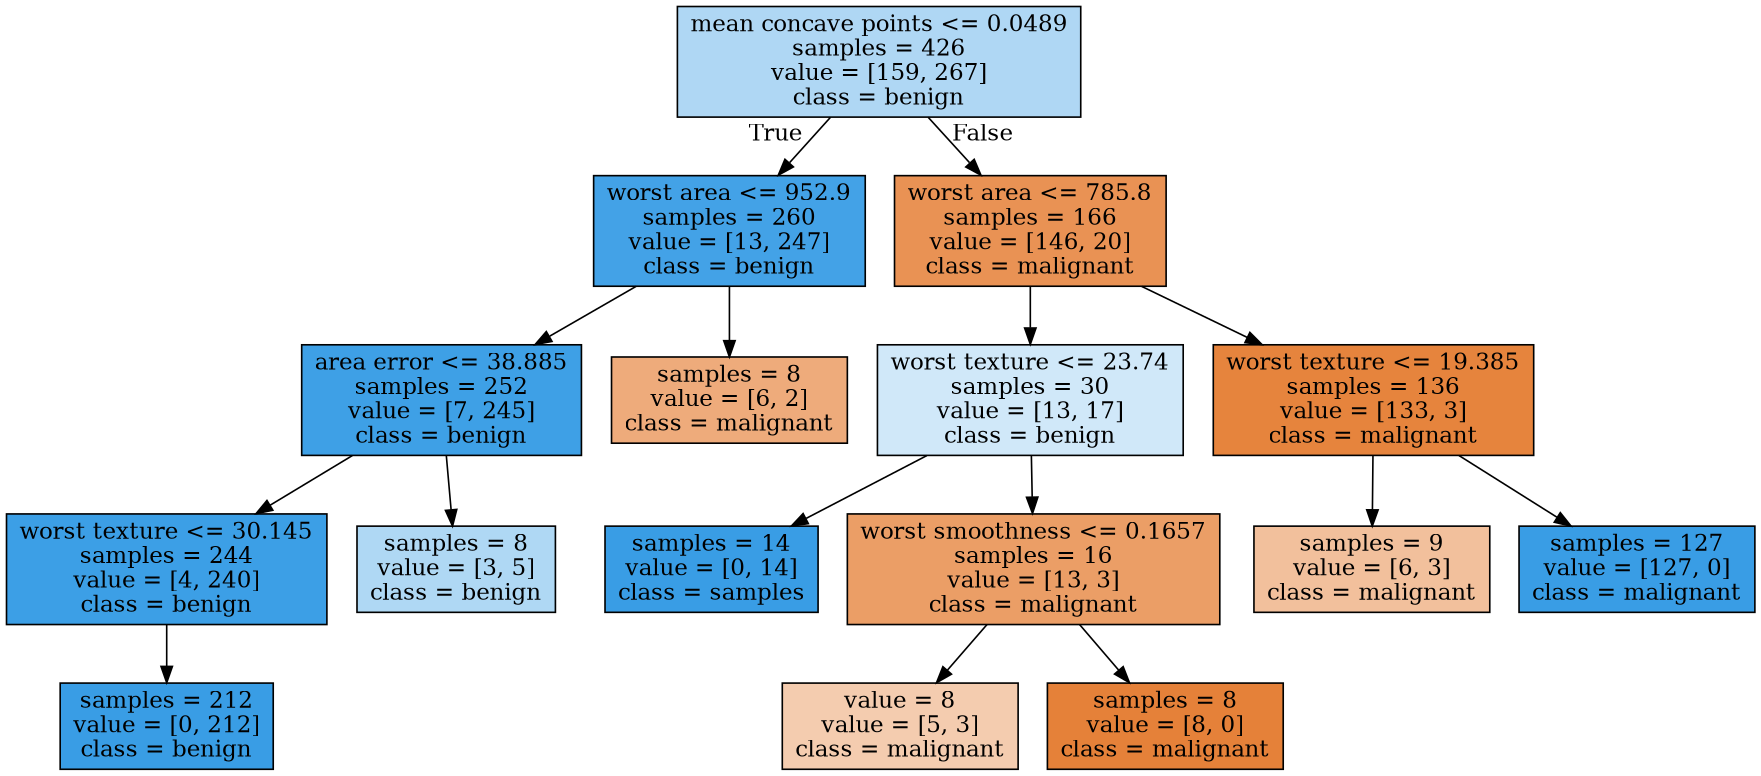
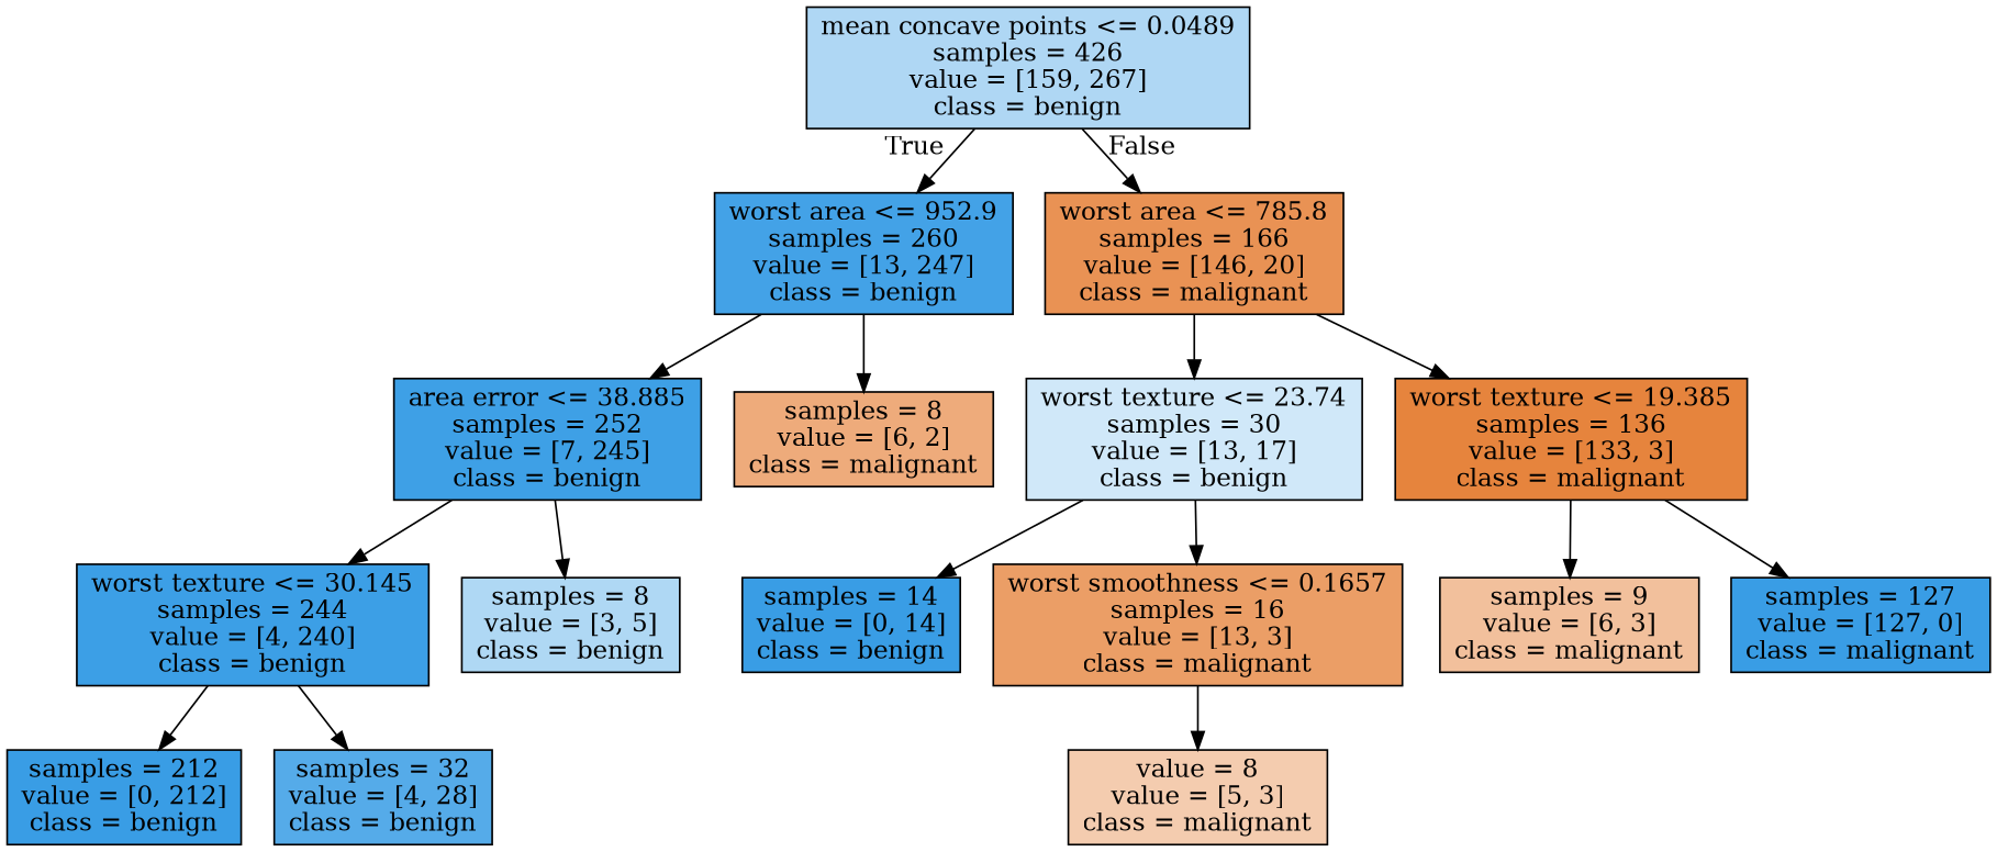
  digraph {
    node [color=black fillcolor="#399de5ff" shape=box style=filled]
    n1 [fillcolor="#399de567" label="mean concave points <= 0.0489\nsamples = 426\nvalue = [159, 267]\nclass = benign"]
    n2 [fillcolor="#399de5f2" label="worst area <= 952.9\nsamples = 260\nvalue = [13, 247]\nclass = benign"]
    n3 [fillcolor="#e58139dc" label="worst area <= 785.8\nsamples = 166\nvalue = [146, 20]\nclass = malignant"]
    n4 [fillcolor="#399de5f8" label="area error <= 38.885\nsamples = 252\nvalue = [7, 245]\nclass = benign"]
    n5 [fillcolor="#e58139aa" label="samples = 8\nvalue = [6, 2]\nclass = malignant"]
    n6 [fillcolor="#399de53c" label="worst texture <= 23.74\nsamples = 30\nvalue = [13, 17]\nclass = benign"]
    n7 [fillcolor="#e58139f9" label="worst texture <= 19.385\nsamples = 136\nvalue = [133, 3]\nclass = malignant"]
    n8 [fillcolor="#399de5fb" label="worst texture <= 30.145\nsamples = 244\nvalue = [4, 240]\nclass = benign"]
    n9 [fillcolor="#399de566" label="samples = 8\nvalue = [3, 5]\nclass = benign"]
    n10 [label="samples = 212\nvalue = [0, 212]\nclass = benign"]
-   n12 [label="samples = 14\nvalue = [0, 14]\nclass = samples"]
+   n11 [fillcolor="#399de5db" label="samples = 32\nvalue = [4, 28]\nclass = benign"]
+   n12 [label="samples = 14\nvalue = [0, 14]\nclass = benign"]
    n13 [fillcolor="#e58139c4" label="worst smoothness <= 0.1657\nsamples = 16\nvalue = [13, 3]\nclass = malignant"]
    n14 [fillcolor="#e581397f" label="samples = 9\nvalue = [6, 3]\nclass = malignant"]
    n15 [label="samples = 127\nvalue = [127, 0]\nclass = malignant"]
    n16 [fillcolor="#e5813966" label="value = 8\nvalue = [5, 3]\nclass = malignant"]
-   n17 [fillcolor="#e58139ff" label="samples = 8\nvalue = [8, 0]\nclass = malignant"]
    n1 -> n2 [headlabel=True labelangle=45 labeldistance=2.5]
    n1 -> n3 [headlabel=False labelangle=-45 labeldistance=2.5]
    n2 -> n4
    n2 -> n5
    n3 -> n6
    n3 -> n7
    n4 -> n8
    n4 -> n9
    n6 -> n12
    n6 -> n13
    n7 -> n14
    n7 -> n15
    n8 -> n10
+   n8 -> n11
    n13 -> n16
-   n13 -> n17
  }
